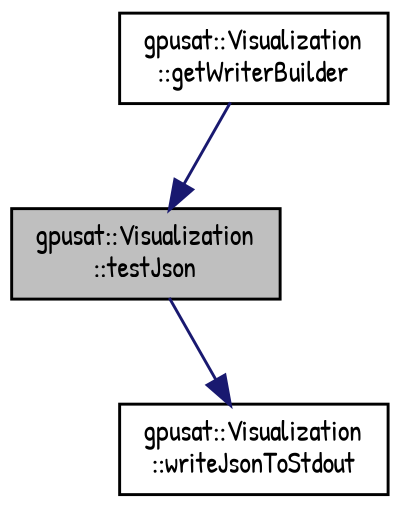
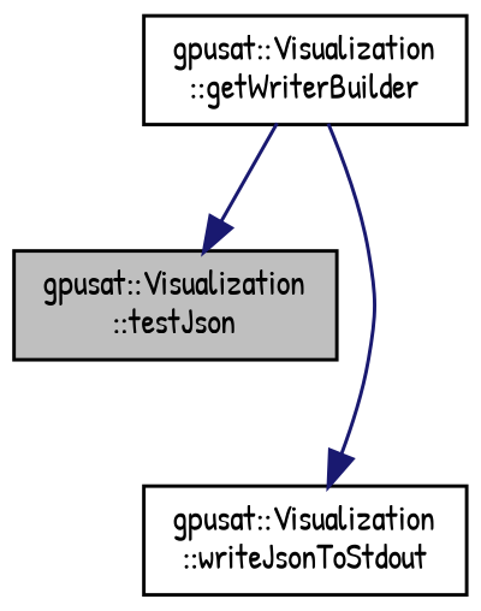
  digraph {
    fontname="Patrick Hand"
    rankdir=TB
    node [color=black fillcolor=white fontname="Patrick Hand" fontsize=10 shape=record style=filled]
    edge [color=midnightblue fontname="Patrick Hand" fontsize=10 labelfontname=Helvetica labelfontsize=10 style=solid]
    n1 [fillcolor=grey75 fontcolor=black height=0.2 label="gpusat::Visualization\l::testJson" width=0.4]
    n2 [height=0.2 label="gpusat::Visualization\l::writeJsonToStdout" width=0.4]
    n3 [height=0.2 label="gpusat::Visualization\l::getWriterBuilder" width=0.4]
-   n1 -> n2
+   n3 -> n2
    n3 -> n1
  }
